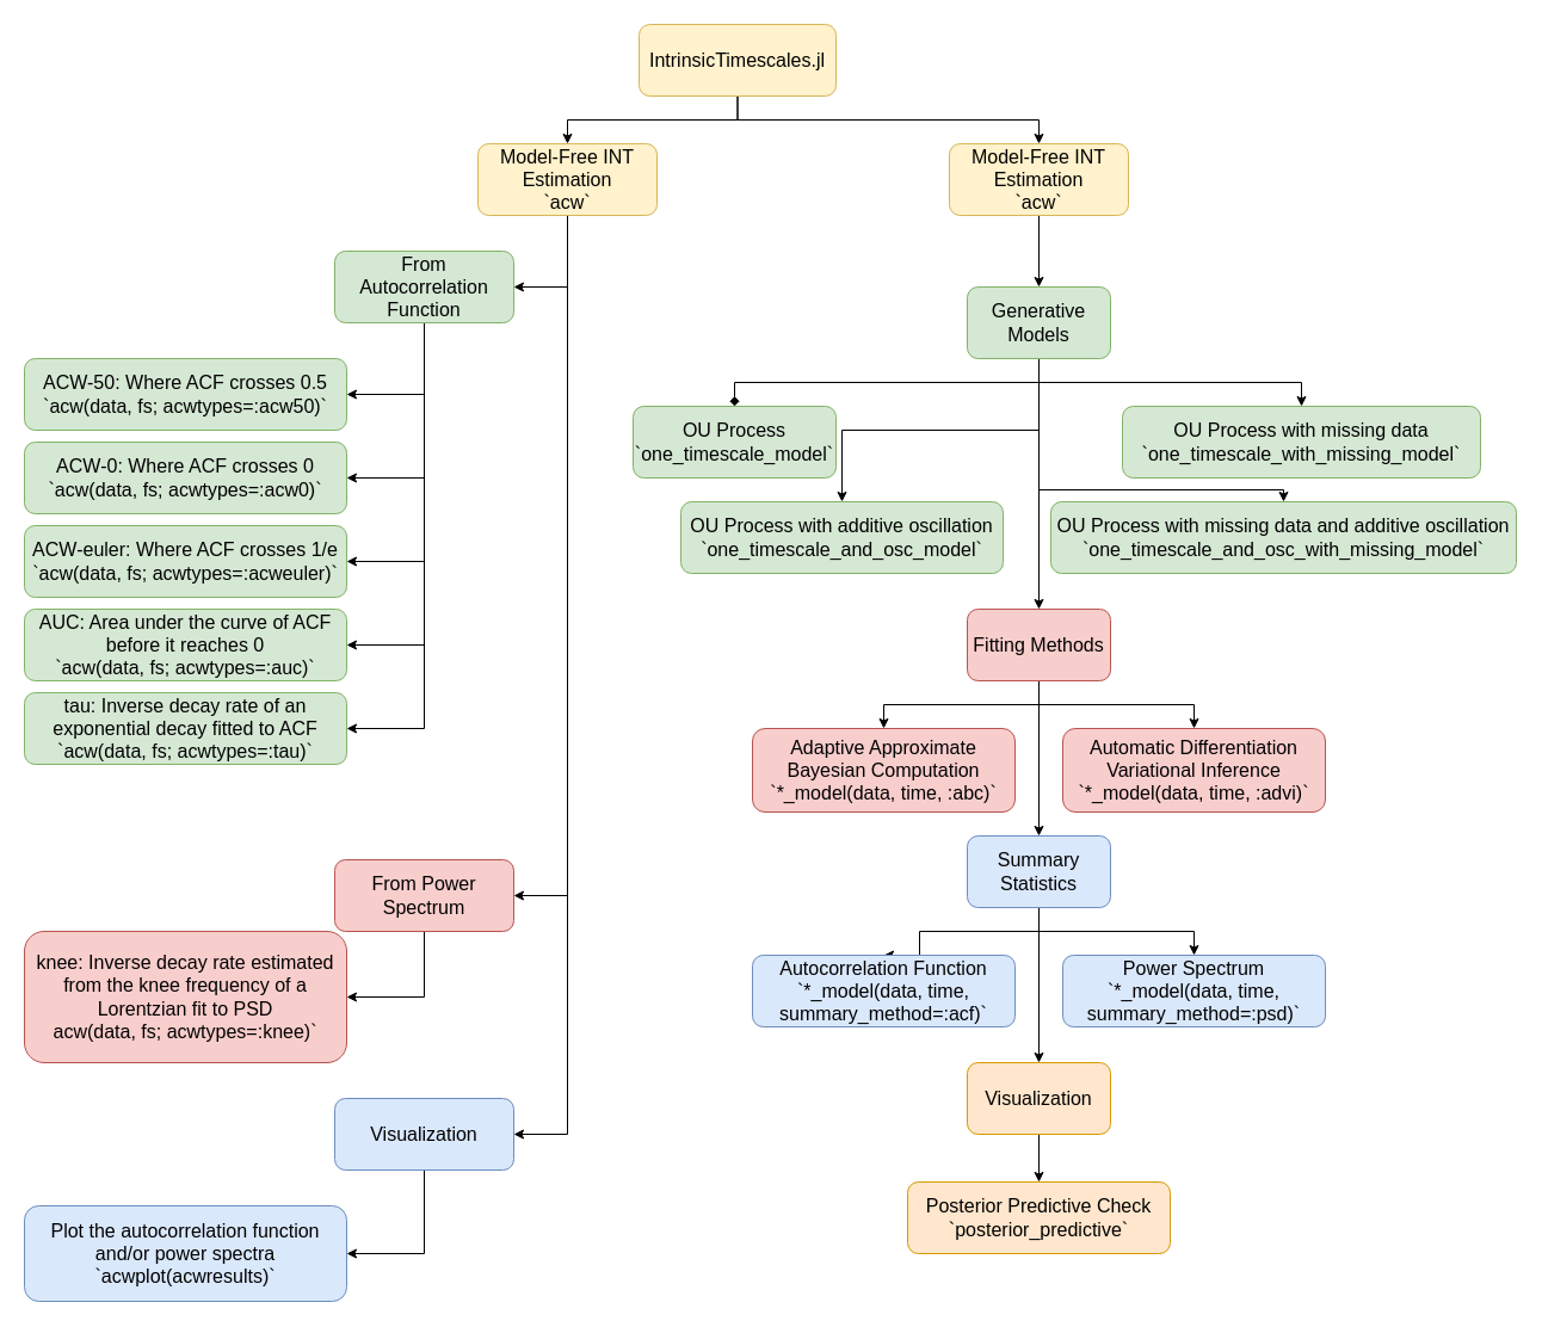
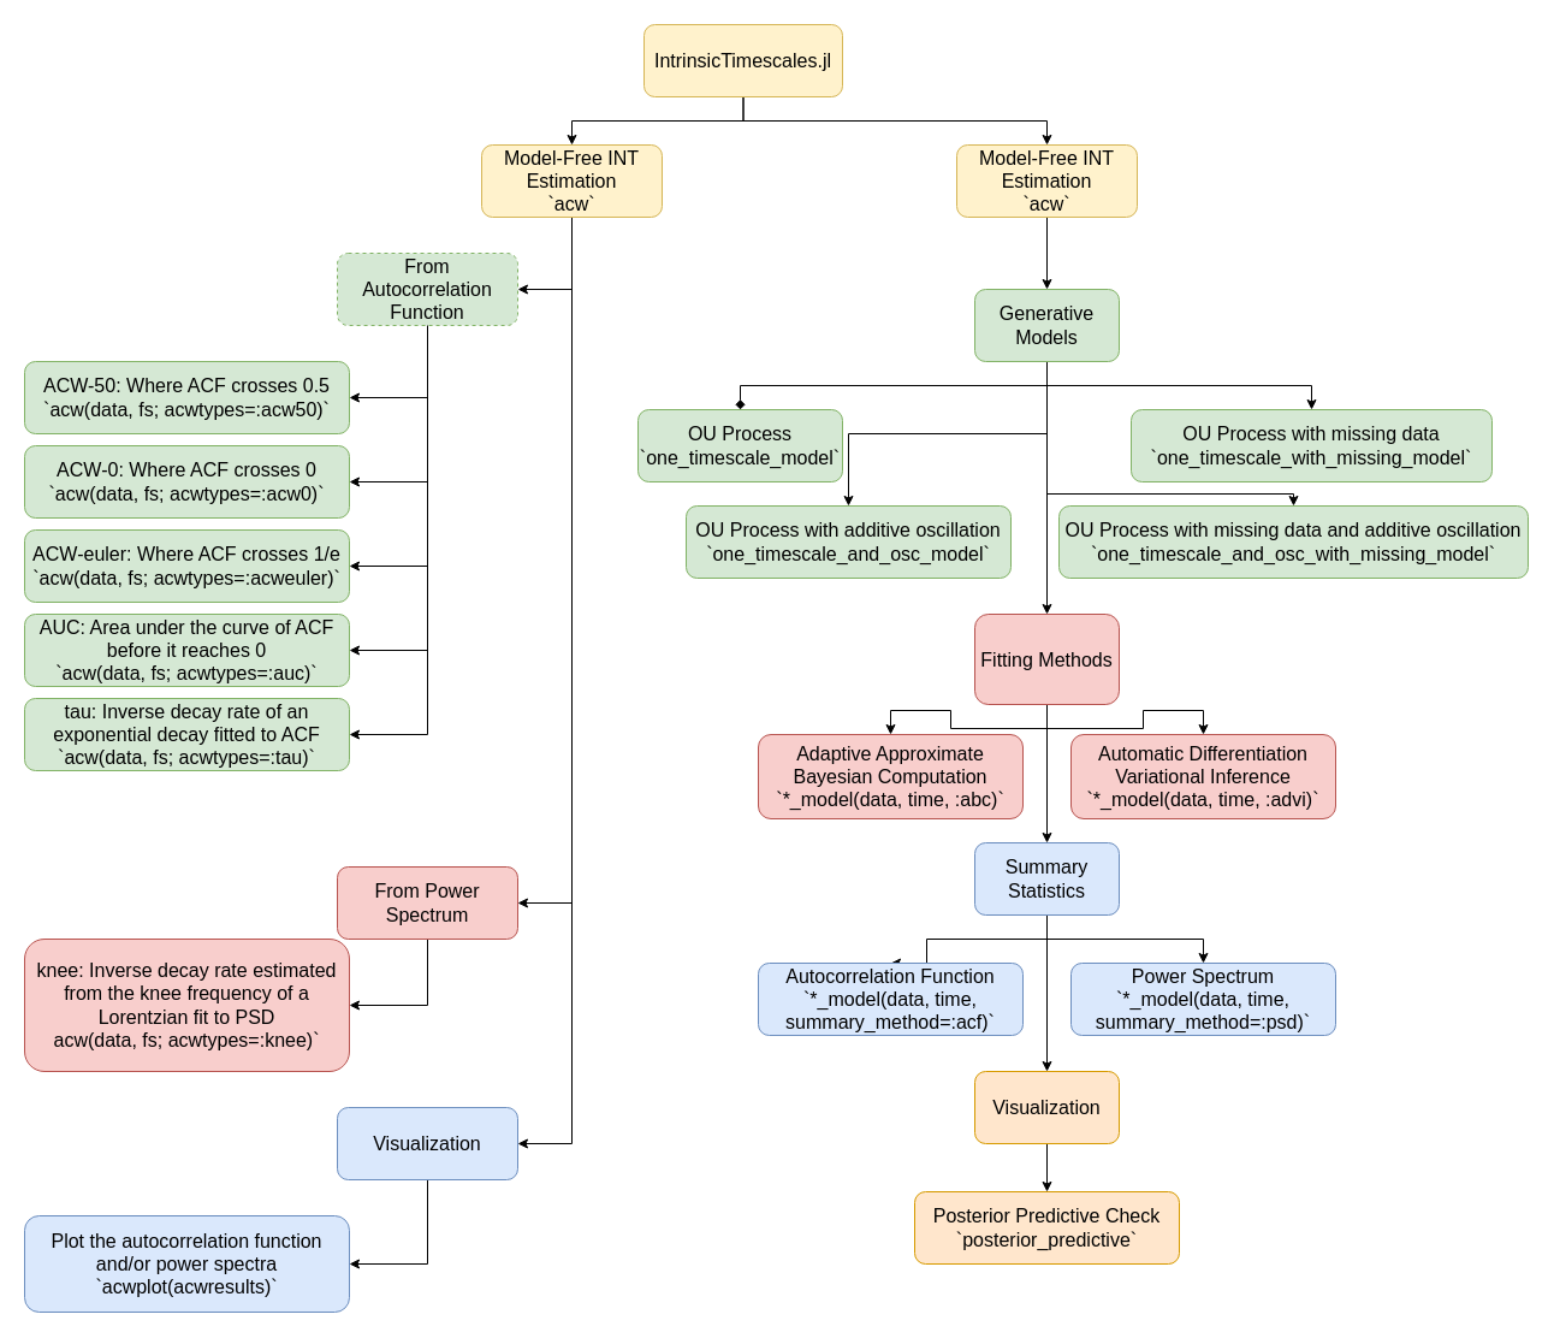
  <mxCell id="0" />
  <mxCell id="1" parent="0" />
  <mxCell id="2" style="edgeStyle=orthogonalEdgeStyle;rounded=0;orthogonalLoop=1;jettySize=auto;html=1;exitX=0.5;exitY=1;exitDx=0;exitDy=0;fontSize=16;" edge="1" parent="1" source="4" target="8"><mxGeometry relative="1" as="geometry" /></mxCell>
  <mxCell id="3" style="edgeStyle=orthogonalEdgeStyle;rounded=0;orthogonalLoop=1;jettySize=auto;html=1;exitX=0.5;exitY=1;exitDx=0;exitDy=0;entryX=0.5;entryY=0;entryDx=0;entryDy=0;fontSize=16;" edge="1" parent="1" source="4" target="10"><mxGeometry relative="1" as="geometry" /></mxCell>
  <mxCell id="4" value="IntrinsicTimescales.jl" style="rounded=1;whiteSpace=wrap;html=1;fillColor=#fff2cc;strokeColor=#d6b656;fontSize=16;" vertex="1" parent="1"><mxGeometry x="535" y="20" width="165" height="60" as="geometry" /></mxCell>
  <mxCell id="5" style="edgeStyle=orthogonalEdgeStyle;rounded=0;orthogonalLoop=1;jettySize=auto;html=1;exitX=0.5;exitY=1;exitDx=0;exitDy=0;entryX=1;entryY=0.5;entryDx=0;entryDy=0;fontSize=16;" edge="1" parent="1" source="8" target="26"><mxGeometry relative="1" as="geometry" /></mxCell>
  <mxCell id="6" style="edgeStyle=orthogonalEdgeStyle;rounded=0;orthogonalLoop=1;jettySize=auto;html=1;exitX=0.5;exitY=1;exitDx=0;exitDy=0;entryX=1;entryY=0.5;entryDx=0;entryDy=0;fontSize=16;" edge="1" parent="1" source="8" target="48"><mxGeometry relative="1" as="geometry" /></mxCell>
  <mxCell id="7" style="edgeStyle=orthogonalEdgeStyle;rounded=0;orthogonalLoop=1;jettySize=auto;html=1;exitX=0.5;exitY=1;exitDx=0;exitDy=0;entryX=1;entryY=0.5;entryDx=0;entryDy=0;fontSize=16;" edge="1" parent="1" source="8" target="52"><mxGeometry relative="1" as="geometry" /></mxCell>
  <mxCell id="8" value="Model-Free INT Estimation&lt;div&gt;`acw`&lt;/div&gt;" style="rounded=1;whiteSpace=wrap;html=1;fillColor=#fff2cc;strokeColor=#d6b656;fontSize=16;" vertex="1" parent="1"><mxGeometry x="400" y="120" width="150" height="60" as="geometry" /></mxCell>
  <mxCell id="9" style="edgeStyle=orthogonalEdgeStyle;rounded=0;orthogonalLoop=1;jettySize=auto;html=1;exitX=0.5;exitY=1;exitDx=0;exitDy=0;entryX=0.5;entryY=0;entryDx=0;entryDy=0;fontSize=16;" edge="1" parent="1" source="10" target="16"><mxGeometry relative="1" as="geometry" /></mxCell>
  <mxCell id="10" value="Model-Free INT Estimation&lt;div&gt;`acw`&lt;/div&gt;" style="rounded=1;whiteSpace=wrap;html=1;fillColor=#fff2cc;strokeColor=#d6b656;fontSize=16;" vertex="1" parent="1"><mxGeometry x="795" y="120" width="150" height="60" as="geometry" /></mxCell>
  <mxCell id="11" style="edgeStyle=orthogonalEdgeStyle;rounded=0;orthogonalLoop=1;jettySize=auto;html=1;exitX=0.5;exitY=1;exitDx=0;exitDy=0;entryX=0.5;entryY=0;entryDx=0;entryDy=0;fontSize=16;endArrow=diamond;" edge="1" parent="1" source="16" target="17"><mxGeometry relative="1" as="geometry" /></mxCell>
  <mxCell id="12" style="edgeStyle=orthogonalEdgeStyle;rounded=0;orthogonalLoop=1;jettySize=auto;html=1;exitX=0.5;exitY=1;exitDx=0;exitDy=0;fontSize=16;" edge="1" parent="1" source="16" target="18"><mxGeometry relative="1" as="geometry" /></mxCell>
  <mxCell id="13" style="edgeStyle=orthogonalEdgeStyle;rounded=0;orthogonalLoop=1;jettySize=auto;html=1;exitX=0.5;exitY=1;exitDx=0;exitDy=0;entryX=0.5;entryY=0;entryDx=0;entryDy=0;fontSize=16;" edge="1" parent="1" source="16" target="19"><mxGeometry relative="1" as="geometry" /></mxCell>
  <mxCell id="14" style="edgeStyle=orthogonalEdgeStyle;rounded=0;orthogonalLoop=1;jettySize=auto;html=1;exitX=0.5;exitY=1;exitDx=0;exitDy=0;entryX=0.5;entryY=0;entryDx=0;entryDy=0;fontSize=16;" edge="1" parent="1" source="16" target="20"><mxGeometry relative="1" as="geometry"><Array as="points"><mxPoint x="870" y="410" /></Array></mxGeometry></mxCell>
  <mxCell id="15" style="edgeStyle=orthogonalEdgeStyle;rounded=0;orthogonalLoop=1;jettySize=auto;html=1;exitX=0.5;exitY=1;exitDx=0;exitDy=0;entryX=0.5;entryY=0;entryDx=0;entryDy=0;fontSize=16;" edge="1" parent="1" source="16" target="30"><mxGeometry relative="1" as="geometry" /></mxCell>
  <mxCell id="16" value="Generative Models" style="rounded=1;whiteSpace=wrap;html=1;fillColor=#d5e8d4;strokeColor=#82b366;fontSize=16;" vertex="1" parent="1"><mxGeometry x="810" y="240" width="120" height="60" as="geometry" /></mxCell>
  <mxCell id="17" value="OU Process&lt;div&gt;`one_timescale_model`&lt;/div&gt;" style="rounded=1;whiteSpace=wrap;html=1;fillColor=#d5e8d4;strokeColor=#82b366;fontSize=16;" vertex="1" parent="1"><mxGeometry x="530" y="340" width="170" height="60" as="geometry" /></mxCell>
  <mxCell id="18" value="OU Process with additive oscillation&lt;div&gt;`one_timescale_and_osc_model`&lt;/div&gt;" style="rounded=1;whiteSpace=wrap;html=1;fillColor=#d5e8d4;strokeColor=#82b366;fontSize=16;" vertex="1" parent="1"><mxGeometry x="570" y="420" width="270" height="60" as="geometry" /></mxCell>
  <mxCell id="19" value="OU Process with missing data&lt;div&gt;`one_timescale_with_missing_model`&lt;/div&gt;" style="rounded=1;whiteSpace=wrap;html=1;fillColor=#d5e8d4;strokeColor=#82b366;fontSize=16;" vertex="1" parent="1"><mxGeometry x="940" y="340" width="300" height="60" as="geometry" /></mxCell>
  <mxCell id="20" value="OU Process with missing data and additive oscillation&lt;div&gt;`one_timescale_and_osc_with_missing_model`&lt;/div&gt;" style="rounded=1;whiteSpace=wrap;html=1;fillColor=#d5e8d4;strokeColor=#82b366;fontSize=16;" vertex="1" parent="1"><mxGeometry x="880" y="420" width="390" height="60" as="geometry" /></mxCell>
  <mxCell id="21" style="edgeStyle=orthogonalEdgeStyle;rounded=0;orthogonalLoop=1;jettySize=auto;html=1;exitX=0.5;exitY=1;exitDx=0;exitDy=0;entryX=1;entryY=0.5;entryDx=0;entryDy=0;fontSize=16;" edge="1" parent="1" source="26" target="42"><mxGeometry relative="1" as="geometry" /></mxCell>
  <mxCell id="22" style="edgeStyle=orthogonalEdgeStyle;rounded=0;orthogonalLoop=1;jettySize=auto;html=1;exitX=0.5;exitY=1;exitDx=0;exitDy=0;entryX=1;entryY=0.5;entryDx=0;entryDy=0;fontSize=16;" edge="1" parent="1" source="26" target="43"><mxGeometry relative="1" as="geometry" /></mxCell>
  <mxCell id="23" style="edgeStyle=orthogonalEdgeStyle;rounded=0;orthogonalLoop=1;jettySize=auto;html=1;exitX=0.5;exitY=1;exitDx=0;exitDy=0;entryX=1;entryY=0.5;entryDx=0;entryDy=0;fontSize=16;" edge="1" parent="1" source="26" target="44"><mxGeometry relative="1" as="geometry" /></mxCell>
  <mxCell id="24" style="edgeStyle=orthogonalEdgeStyle;rounded=0;orthogonalLoop=1;jettySize=auto;html=1;exitX=0.5;exitY=1;exitDx=0;exitDy=0;entryX=1;entryY=0.5;entryDx=0;entryDy=0;fontSize=16;" edge="1" parent="1" source="26" target="45"><mxGeometry relative="1" as="geometry" /></mxCell>
  <mxCell id="25" style="edgeStyle=orthogonalEdgeStyle;rounded=0;orthogonalLoop=1;jettySize=auto;html=1;exitX=0.5;exitY=1;exitDx=0;exitDy=0;entryX=1;entryY=0.5;entryDx=0;entryDy=0;fontSize=16;" edge="1" parent="1" source="26" target="46"><mxGeometry relative="1" as="geometry" /></mxCell>
- <mxCell id="26" value="From Autocorrelation Function" style="rounded=1;whiteSpace=wrap;html=1;fillColor=#d5e8d4;strokeColor=#82b366;fontSize=16;" vertex="1" parent="1"><mxGeometry x="280" y="210" width="150" height="60" as="geometry" /></mxCell>
+ <mxCell id="26" value="From Autocorrelation Function" style="rounded=1;whiteSpace=wrap;html=1;fillColor=#d5e8d4;strokeColor=#82b366;fontSize=16;dashed=1;" vertex="1" parent="1"><mxGeometry x="280" y="210" width="150" height="60" as="geometry" /></mxCell>
  <mxCell id="27" style="edgeStyle=orthogonalEdgeStyle;rounded=0;orthogonalLoop=1;jettySize=auto;html=1;exitX=0.5;exitY=1;exitDx=0;exitDy=0;entryX=0.5;entryY=0;entryDx=0;entryDy=0;fontSize=16;" edge="1" parent="1" source="30" target="31"><mxGeometry relative="1" as="geometry" /></mxCell>
  <mxCell id="28" style="edgeStyle=orthogonalEdgeStyle;rounded=0;orthogonalLoop=1;jettySize=auto;html=1;exitX=0.5;exitY=1;exitDx=0;exitDy=0;fontSize=16;" edge="1" parent="1" source="30" target="32"><mxGeometry relative="1" as="geometry" /></mxCell>
  <mxCell id="29" style="edgeStyle=orthogonalEdgeStyle;rounded=0;orthogonalLoop=1;jettySize=auto;html=1;exitX=0.5;exitY=1;exitDx=0;exitDy=0;entryX=0.5;entryY=0;entryDx=0;entryDy=0;fontSize=16;" edge="1" parent="1" source="30" target="36"><mxGeometry relative="1" as="geometry" /></mxCell>
- <mxCell id="30" value="Fitting Methods" style="rounded=1;whiteSpace=wrap;html=1;fillColor=#f8cecc;strokeColor=#b85450;fontSize=16;" vertex="1" parent="1"><mxGeometry x="810" y="510" width="120" height="60" as="geometry" /></mxCell>
+ <mxCell id="30" value="Fitting Methods" style="rounded=1;whiteSpace=wrap;html=1;fillColor=#f8cecc;strokeColor=#b85450;fontSize=16;" vertex="1" parent="1"><mxGeometry x="810" y="510" width="120" height="75" as="geometry" /></mxCell>
  <mxCell id="31" value="Adaptive Approximate Bayesian Computation&lt;div&gt;`*_model(data, time, :abc)`&lt;/div&gt;" style="rounded=1;whiteSpace=wrap;html=1;fillColor=#f8cecc;strokeColor=#b85450;fontSize=16;" vertex="1" parent="1"><mxGeometry x="630" y="610" width="220" height="70" as="geometry" /></mxCell>
  <mxCell id="32" value="Automatic Differentiation Variational Inference&lt;div&gt;`*_model(data, time, :advi)`&lt;/div&gt;" style="rounded=1;whiteSpace=wrap;html=1;fillColor=#f8cecc;strokeColor=#b85450;fontSize=16;" vertex="1" parent="1"><mxGeometry x="890" y="610" width="220" height="70" as="geometry" /></mxCell>
  <mxCell id="33" style="edgeStyle=orthogonalEdgeStyle;rounded=0;orthogonalLoop=1;jettySize=auto;html=1;exitX=0.5;exitY=1;exitDx=0;exitDy=0;entryX=0.5;entryY=0;entryDx=0;entryDy=0;fontSize=16;" edge="1" parent="1" source="36" target="37"><mxGeometry relative="1" as="geometry"><Array as="points"><mxPoint x="870" y="780" /><mxPoint x="770" y="780" /></Array></mxGeometry></mxCell>
  <mxCell id="34" style="edgeStyle=orthogonalEdgeStyle;rounded=0;orthogonalLoop=1;jettySize=auto;html=1;exitX=0.5;exitY=1;exitDx=0;exitDy=0;fontSize=16;" edge="1" parent="1" source="36" target="38"><mxGeometry relative="1" as="geometry" /></mxCell>
  <mxCell id="35" style="edgeStyle=orthogonalEdgeStyle;rounded=0;orthogonalLoop=1;jettySize=auto;html=1;exitX=0.5;exitY=1;exitDx=0;exitDy=0;fontSize=16;" edge="1" parent="1" source="36" target="40"><mxGeometry relative="1" as="geometry" /></mxCell>
  <mxCell id="36" value="Summary Statistics" style="rounded=1;whiteSpace=wrap;html=1;fillColor=#dae8fc;strokeColor=#6c8ebf;fontSize=16;" vertex="1" parent="1"><mxGeometry x="810" y="700" width="120" height="60" as="geometry" /></mxCell>
  <mxCell id="37" value="Autocorrelation Function&lt;div&gt;`*_model(data, time, summary_method=:acf)`&lt;/div&gt;" style="rounded=1;whiteSpace=wrap;html=1;fillColor=#dae8fc;strokeColor=#6c8ebf;fontSize=16;" vertex="1" parent="1"><mxGeometry x="630" y="800" width="220" height="60" as="geometry" /></mxCell>
  <mxCell id="38" value="Power Spectrum&lt;div&gt;`*_model(data, time, summary_method=:psd)`&lt;/div&gt;" style="rounded=1;whiteSpace=wrap;html=1;fillColor=#dae8fc;strokeColor=#6c8ebf;fontSize=16;" vertex="1" parent="1"><mxGeometry x="890" y="800" width="220" height="60" as="geometry" /></mxCell>
  <mxCell id="39" style="edgeStyle=orthogonalEdgeStyle;rounded=0;orthogonalLoop=1;jettySize=auto;html=1;exitX=0.5;exitY=1;exitDx=0;exitDy=0;entryX=0.5;entryY=0;entryDx=0;entryDy=0;fontSize=16;" edge="1" parent="1" source="40" target="41"><mxGeometry relative="1" as="geometry" /></mxCell>
  <mxCell id="40" value="Visualization" style="rounded=1;whiteSpace=wrap;html=1;fillColor=#ffe6cc;strokeColor=#d79b00;fontSize=16;" vertex="1" parent="1"><mxGeometry x="810" y="890" width="120" height="60" as="geometry" /></mxCell>
  <mxCell id="41" value="Posterior Predictive Check&lt;div&gt;`posterior_predictive`&lt;/div&gt;" style="rounded=1;whiteSpace=wrap;html=1;fillColor=#ffe6cc;strokeColor=#d79b00;fontSize=16;" vertex="1" parent="1"><mxGeometry x="760" y="990" width="220" height="60" as="geometry" /></mxCell>
  <mxCell id="42" value="ACW-50: Where ACF crosses 0.5&lt;div&gt;`acw(data, fs; acwtypes=:acw50)`&lt;/div&gt;" style="rounded=1;whiteSpace=wrap;html=1;fillColor=#d5e8d4;strokeColor=#82b366;fontSize=16;" vertex="1" parent="1"><mxGeometry x="20" y="300" width="270" height="60" as="geometry" /></mxCell>
  <mxCell id="43" value="ACW-0: Where ACF crosses 0&lt;div&gt;`acw(data, fs; acwtypes=:acw0)`&lt;/div&gt;" style="rounded=1;whiteSpace=wrap;html=1;fillColor=#d5e8d4;strokeColor=#82b366;fontSize=16;" vertex="1" parent="1"><mxGeometry x="20" y="370" width="270" height="60" as="geometry" /></mxCell>
  <mxCell id="44" value="ACW-euler: Where ACF crosses 1/e&lt;div&gt;`acw(data, fs; acwtypes=:acweuler)`&lt;/div&gt;" style="rounded=1;whiteSpace=wrap;html=1;fillColor=#d5e8d4;strokeColor=#82b366;fontSize=16;" vertex="1" parent="1"><mxGeometry x="20" y="440" width="270" height="60" as="geometry" /></mxCell>
  <mxCell id="45" value="AUC: Area under the curve of ACF before it reaches 0&lt;div&gt;`acw(data, fs; acwtypes=:auc)`&lt;/div&gt;" style="rounded=1;whiteSpace=wrap;html=1;fillColor=#d5e8d4;strokeColor=#82b366;fontSize=16;" vertex="1" parent="1"><mxGeometry x="20" y="510" width="270" height="60" as="geometry" /></mxCell>
  <mxCell id="46" value="tau: Inverse decay rate of an exponential decay fitted to ACF&lt;div&gt;`acw(data, fs; acwtypes=:tau)`&lt;/div&gt;" style="rounded=1;whiteSpace=wrap;html=1;fillColor=#d5e8d4;strokeColor=#82b366;fontSize=16;" vertex="1" parent="1"><mxGeometry x="20" y="580" width="270" height="60" as="geometry" /></mxCell>
  <mxCell id="47" style="edgeStyle=orthogonalEdgeStyle;rounded=0;orthogonalLoop=1;jettySize=auto;html=1;exitX=0.5;exitY=1;exitDx=0;exitDy=0;entryX=1;entryY=0.5;entryDx=0;entryDy=0;fontSize=16;" edge="1" parent="1" source="48" target="49"><mxGeometry relative="1" as="geometry" /></mxCell>
  <mxCell id="48" value="From Power Spectrum" style="rounded=1;whiteSpace=wrap;html=1;fillColor=#f8cecc;strokeColor=#b85450;fontSize=16;" vertex="1" parent="1"><mxGeometry x="280" y="720" width="150" height="60" as="geometry" /></mxCell>
  <mxCell id="49" value="knee: Inverse decay rate estimated from the knee frequency of a Lorentzian fit to PSD&lt;div&gt;acw(data, fs; acwtypes=:knee)`&lt;/div&gt;" style="rounded=1;whiteSpace=wrap;html=1;fillColor=#f8cecc;strokeColor=#b85450;fontSize=16;" vertex="1" parent="1"><mxGeometry x="20" y="780" width="270" height="110" as="geometry" /></mxCell>
  <mxCell id="50" value="Plot the autocorrelation function and/or power spectra&lt;div&gt;`acwplot(acwresults)`&lt;/div&gt;" style="rounded=1;whiteSpace=wrap;html=1;fillColor=#dae8fc;strokeColor=#6c8ebf;fontSize=16;" vertex="1" parent="1"><mxGeometry x="20" y="1010" width="270" height="80" as="geometry" /></mxCell>
  <mxCell id="51" style="edgeStyle=orthogonalEdgeStyle;rounded=0;orthogonalLoop=1;jettySize=auto;html=1;exitX=0.5;exitY=1;exitDx=0;exitDy=0;entryX=1;entryY=0.5;entryDx=0;entryDy=0;fontSize=16;" edge="1" parent="1" source="52" target="50"><mxGeometry relative="1" as="geometry" /></mxCell>
  <mxCell id="52" value="Visualization" style="rounded=1;whiteSpace=wrap;html=1;fillColor=#dae8fc;strokeColor=#6c8ebf;fontSize=16;" vertex="1" parent="1"><mxGeometry x="280" y="920" width="150" height="60" as="geometry" /></mxCell>
